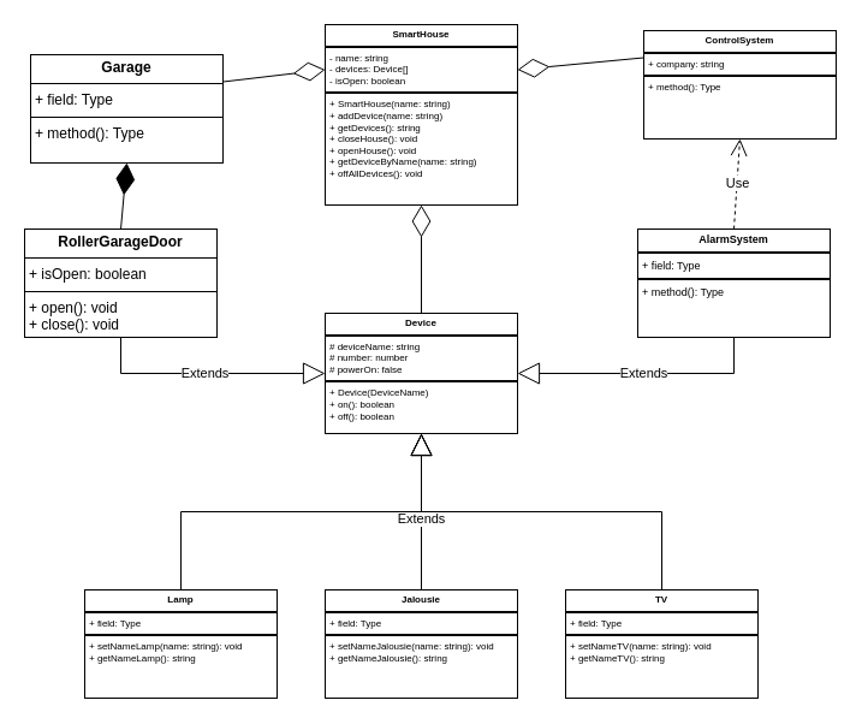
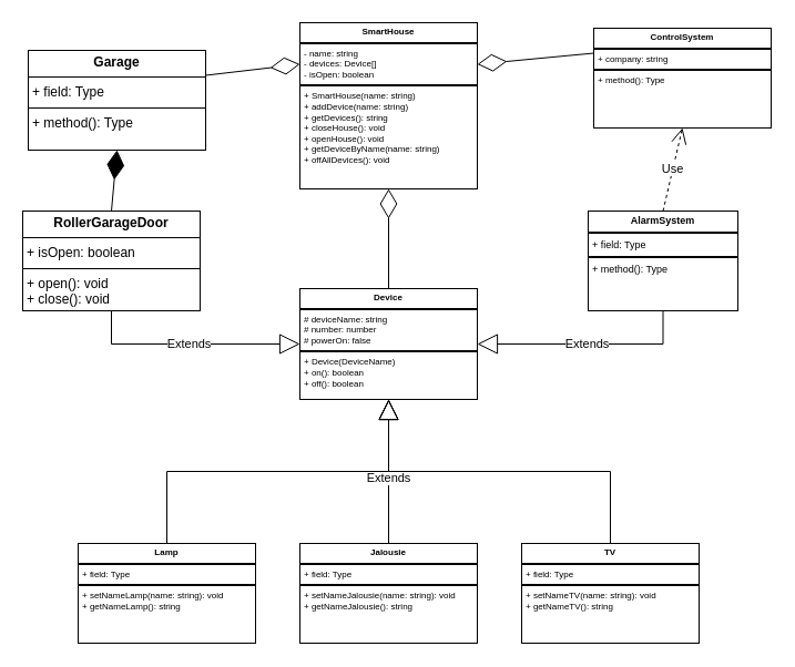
  <mxCell id="0" />
  <mxCell id="1" parent="0" />
  <mxCell id="2" value="&lt;p style=&quot;margin: 4px 0px 0px; text-align: center; font-size: 8px;&quot;&gt;&lt;b style=&quot;font-size: 8px;&quot;&gt;SmartHouse&lt;/b&gt;&lt;/p&gt;&lt;hr style=&quot;border-style: solid; font-size: 8px;&quot;&gt;&lt;p style=&quot;margin: 0px 0px 0px 4px; font-size: 8px;&quot;&gt;&lt;font style=&quot;font-size: 8px;&quot;&gt;- name: string&lt;/font&gt;&lt;/p&gt;&lt;p style=&quot;margin: 0px 0px 0px 4px; font-size: 8px;&quot;&gt;&lt;font style=&quot;font-size: 8px;&quot;&gt;- devices: Device[]&lt;/font&gt;&lt;/p&gt;&lt;p style=&quot;margin: 0px 0px 0px 4px; font-size: 8px;&quot;&gt;&lt;font style=&quot;font-size: 8px;&quot;&gt;- isOpen: boolean&lt;/font&gt;&lt;/p&gt;&lt;hr style=&quot;border-style: solid; font-size: 8px;&quot;&gt;&lt;p style=&quot;margin: 0px 0px 0px 4px; font-size: 8px;&quot;&gt;+ SmartHouse(name: string)&lt;/p&gt;&lt;p style=&quot;margin: 0px 0px 0px 4px; font-size: 8px;&quot;&gt;+ addDevice(name: string)&lt;/p&gt;&lt;p style=&quot;margin: 0px 0px 0px 4px; font-size: 8px;&quot;&gt;+ getDevices(): string&lt;/p&gt;&lt;p style=&quot;margin: 0px 0px 0px 4px; font-size: 8px;&quot;&gt;+ closeHouse(): void&lt;/p&gt;&lt;p style=&quot;margin: 0px 0px 0px 4px; font-size: 8px;&quot;&gt;+ openHouse(): void&lt;/p&gt;&lt;p style=&quot;margin: 0px 0px 0px 4px; font-size: 8px;&quot;&gt;+ getDeviceByName(name: string)&lt;/p&gt;&lt;p style=&quot;margin: 0px 0px 0px 4px; font-size: 8px;&quot;&gt;+ offAllDevices(): void&lt;/p&gt;&lt;p style=&quot;margin: 0px 0px 0px 4px; font-size: 8px;&quot;&gt;&lt;br&gt;&lt;/p&gt;" style="verticalAlign=top;align=left;overflow=fill;html=1;whiteSpace=wrap;fillColor=none;fontSize=8;" vertex="1" parent="1"><mxGeometry x="270" y="20" width="160" height="150" as="geometry" /></mxCell>
  <mxCell id="3" value="&lt;p style=&quot;margin: 4px 0px 0px; text-align: center; font-size: 8px;&quot;&gt;&lt;b&gt;Device&lt;/b&gt;&lt;/p&gt;&lt;hr style=&quot;border-style: solid; font-size: 8px;&quot;&gt;&lt;p style=&quot;margin: 0px 0px 0px 4px; font-size: 8px;&quot;&gt;&lt;font style=&quot;font-size: 8px;&quot;&gt;# deviceName: string&lt;/font&gt;&lt;/p&gt;&lt;p style=&quot;margin: 0px 0px 0px 4px; font-size: 8px;&quot;&gt;&lt;font style=&quot;font-size: 8px;&quot;&gt;# number: number&lt;/font&gt;&lt;/p&gt;&lt;p style=&quot;margin: 0px 0px 0px 4px; font-size: 8px;&quot;&gt;&lt;font style=&quot;font-size: 8px;&quot;&gt;# powerOn: false&lt;/font&gt;&lt;span style=&quot;background-color: initial;&quot;&gt;&amp;nbsp;&lt;/span&gt;&lt;/p&gt;&lt;hr style=&quot;border-style: solid; font-size: 8px;&quot;&gt;&lt;p style=&quot;margin: 0px 0px 0px 4px; font-size: 8px;&quot;&gt;&lt;font style=&quot;font-size: 8px;&quot;&gt;+ Device(DeviceName)&lt;br&gt;+ on(): boolean&lt;/font&gt;&lt;/p&gt;&lt;p style=&quot;margin: 0px 0px 0px 4px; font-size: 8px;&quot;&gt;&lt;font style=&quot;font-size: 8px;&quot;&gt;+ off(): boolean&lt;/font&gt;&lt;/p&gt;&lt;p style=&quot;margin: 0px 0px 0px 4px; font-size: 8px;&quot;&gt;&lt;font style=&quot;font-size: 8px;&quot;&gt;&lt;br&gt;&lt;/font&gt;&lt;/p&gt;" style="verticalAlign=top;align=left;overflow=fill;html=1;whiteSpace=wrap;fillColor=none;fontSize=8;" vertex="1" parent="1"><mxGeometry x="270" y="260" width="160" height="100" as="geometry" /></mxCell>
  <mxCell id="4" value="&lt;p style=&quot;margin: 4px 0px 0px; text-align: center; font-size: 8px;&quot;&gt;&lt;b style=&quot;font-size: 8px;&quot;&gt;Jalousie&lt;/b&gt;&lt;/p&gt;&lt;hr style=&quot;border-style: solid; font-size: 8px;&quot;&gt;&lt;p style=&quot;margin: 0px 0px 0px 4px; font-size: 8px;&quot;&gt;+ field: Type&lt;/p&gt;&lt;hr style=&quot;border-style: solid; font-size: 8px;&quot;&gt;&lt;p style=&quot;margin: 0px 0px 0px 4px; font-size: 8px;&quot;&gt;+ setNameJalousie(name: string): void&lt;/p&gt;&lt;p style=&quot;margin: 0px 0px 0px 4px; font-size: 8px;&quot;&gt;+ getNameJalousie(): string&lt;br&gt;&lt;/p&gt;" style="verticalAlign=top;align=left;overflow=fill;html=1;whiteSpace=wrap;fillColor=none;fontSize=8;" vertex="1" parent="1"><mxGeometry x="270" y="490" width="160" height="90" as="geometry" /></mxCell>
  <mxCell id="5" value="&lt;p style=&quot;margin: 4px 0px 0px; text-align: center; font-size: 8px;&quot;&gt;&lt;b&gt;TV&lt;/b&gt;&lt;/p&gt;&lt;hr style=&quot;border-style: solid; font-size: 8px;&quot;&gt;&lt;p style=&quot;margin: 0px 0px 0px 4px; font-size: 8px;&quot;&gt;+ field: Type&lt;/p&gt;&lt;hr style=&quot;border-style: solid; font-size: 8px;&quot;&gt;&lt;p style=&quot;margin: 0px 0px 0px 4px; font-size: 8px;&quot;&gt;+ setNameTV(name: string): void&lt;/p&gt;&lt;p style=&quot;margin: 0px 0px 0px 4px; font-size: 8px;&quot;&gt;+ getNameTV(): string&lt;br&gt;&lt;/p&gt;" style="verticalAlign=top;align=left;overflow=fill;html=1;whiteSpace=wrap;fillColor=none;fontSize=8;" vertex="1" parent="1"><mxGeometry x="470" y="490" width="160" height="90" as="geometry" /></mxCell>
  <mxCell id="6" value="&lt;p style=&quot;margin: 4px 0px 0px; text-align: center; font-size: 8px;&quot;&gt;&lt;b style=&quot;font-size: 8px;&quot;&gt;Lamp&lt;/b&gt;&lt;/p&gt;&lt;hr style=&quot;border-style: solid; font-size: 8px;&quot;&gt;&lt;p style=&quot;margin: 0px 0px 0px 4px; font-size: 8px;&quot;&gt;+ field: Type&lt;/p&gt;&lt;hr style=&quot;border-style: solid; font-size: 8px;&quot;&gt;&lt;p style=&quot;margin: 0px 0px 0px 4px; font-size: 8px;&quot;&gt;+ setNameLamp(name: string): void&lt;/p&gt;&lt;p style=&quot;margin: 0px 0px 0px 4px; font-size: 8px;&quot;&gt;+ getNameLamp(): string&lt;br&gt;&lt;/p&gt;" style="verticalAlign=top;align=left;overflow=fill;html=1;whiteSpace=wrap;fillColor=none;fontSize=8;" vertex="1" parent="1"><mxGeometry x="70" y="490" width="160" height="90" as="geometry" /></mxCell>
  <mxCell id="7" value="Extends" style="endArrow=block;endSize=16;endFill=0;html=1;rounded=0;entryX=0.5;entryY=1;entryDx=0;entryDy=0;exitX=0.5;exitY=0;exitDx=0;exitDy=0;" edge="1" parent="1" source="4" target="3"><mxGeometry x="-0.091" width="160" relative="1" as="geometry"><mxPoint x="350" y="470" as="sourcePoint" /><mxPoint x="340" y="530" as="targetPoint" /><mxPoint as="offset" /></mxGeometry></mxCell>
  <mxCell id="8" value="" style="endArrow=diamondThin;endFill=0;endSize=24;html=1;rounded=0;entryX=0.5;entryY=1;entryDx=0;entryDy=0;exitX=0.5;exitY=0;exitDx=0;exitDy=0;" edge="1" parent="1" source="3" target="2"><mxGeometry width="160" relative="1" as="geometry"><mxPoint x="200" y="240" as="sourcePoint" /><mxPoint x="360" y="240" as="targetPoint" /></mxGeometry></mxCell>
  <mxCell id="9" value="&lt;p style=&quot;margin: 4px 0px 0px; text-align: center; font-size: 8px;&quot;&gt;&lt;b&gt;ControlSystem&lt;/b&gt;&lt;/p&gt;&lt;hr style=&quot;border-style: solid; font-size: 8px;&quot;&gt;&lt;p style=&quot;margin: 0px 0px 0px 4px; font-size: 8px;&quot;&gt;+ company: string&lt;/p&gt;&lt;hr style=&quot;border-style: solid; font-size: 8px;&quot;&gt;&lt;p style=&quot;margin: 0px 0px 0px 4px; font-size: 8px;&quot;&gt;+ method(): Type&lt;/p&gt;" style="verticalAlign=top;align=left;overflow=fill;html=1;whiteSpace=wrap;fillColor=none;fontSize=8;" vertex="1" parent="1"><mxGeometry x="535" y="25" width="160" height="90" as="geometry" /></mxCell>
- <mxCell id="10" value="&lt;p style=&quot;margin: 4px 0px 0px; text-align: center; font-size: 9px;&quot;&gt;&lt;b style=&quot;font-size: 9px;&quot;&gt;AlarmSystem&lt;/b&gt;&lt;/p&gt;&lt;hr style=&quot;border-style: solid; font-size: 9px;&quot;&gt;&lt;p style=&quot;margin: 0px 0px 0px 4px; font-size: 9px;&quot;&gt;+ field: Type&lt;/p&gt;&lt;hr style=&quot;border-style: solid; font-size: 9px;&quot;&gt;&lt;p style=&quot;margin: 0px 0px 0px 4px; font-size: 9px;&quot;&gt;+ method(): Type&lt;/p&gt;" style="verticalAlign=top;align=left;overflow=fill;html=1;whiteSpace=wrap;fillColor=none;fontSize=9;" vertex="1" parent="1"><mxGeometry x="530" y="190" width="160" height="90" as="geometry" /></mxCell>
+ <mxCell id="10" value="&lt;p style=&quot;margin: 4px 0px 0px; text-align: center; font-size: 9px;&quot;&gt;&lt;b style=&quot;font-size: 9px;&quot;&gt;AlarmSystem&lt;/b&gt;&lt;/p&gt;&lt;hr style=&quot;border-style: solid; font-size: 9px;&quot;&gt;&lt;p style=&quot;margin: 0px 0px 0px 4px; font-size: 9px;&quot;&gt;+ field: Type&lt;/p&gt;&lt;hr style=&quot;border-style: solid; font-size: 9px;&quot;&gt;&lt;p style=&quot;margin: 0px 0px 0px 4px; font-size: 9px;&quot;&gt;+ method(): Type&lt;/p&gt;" style="verticalAlign=top;align=left;overflow=fill;html=1;whiteSpace=wrap;fillColor=none;fontSize=9;" vertex="1" parent="1"><mxGeometry x="530" y="190" width="135" height="90" as="geometry" /></mxCell>
  <mxCell id="11" value="Extends" style="endArrow=block;endSize=16;endFill=0;html=1;rounded=0;exitX=0.5;exitY=1;exitDx=0;exitDy=0;entryX=1;entryY=0.5;entryDx=0;entryDy=0;edgeStyle=orthogonalEdgeStyle;" edge="1" parent="1" source="10" target="3"><mxGeometry width="160" relative="1" as="geometry"><mxPoint x="510" y="360" as="sourcePoint" /><mxPoint x="670" y="360" as="targetPoint" /></mxGeometry></mxCell>
  <mxCell id="12" value="" style="endArrow=diamondThin;endFill=0;endSize=24;html=1;rounded=0;exitX=0;exitY=0.25;exitDx=0;exitDy=0;entryX=1;entryY=0.25;entryDx=0;entryDy=0;" edge="1" parent="1" source="9" target="2"><mxGeometry width="160" relative="1" as="geometry"><mxPoint x="560" y="130" as="sourcePoint" /><mxPoint x="720" y="130" as="targetPoint" /></mxGeometry></mxCell>
  <mxCell id="13" value="&lt;p style=&quot;margin:0px;margin-top:4px;text-align:center;&quot;&gt;&lt;b&gt;Garage&lt;/b&gt;&lt;/p&gt;&lt;hr size=&quot;1&quot; style=&quot;border-style:solid;&quot;&gt;&lt;p style=&quot;margin:0px;margin-left:4px;&quot;&gt;+ field: Type&lt;/p&gt;&lt;hr size=&quot;1&quot; style=&quot;border-style:solid;&quot;&gt;&lt;p style=&quot;margin:0px;margin-left:4px;&quot;&gt;+ method(): Type&lt;/p&gt;" style="verticalAlign=top;align=left;overflow=fill;html=1;whiteSpace=wrap;fillColor=none;" vertex="1" parent="1"><mxGeometry x="25" y="45" width="160" height="90" as="geometry" /></mxCell>
  <mxCell id="14" value="" style="endArrow=diamondThin;endFill=0;endSize=24;html=1;rounded=0;exitX=1;exitY=0.25;exitDx=0;exitDy=0;entryX=0;entryY=0.25;entryDx=0;entryDy=0;" edge="1" parent="1" source="13" target="2"><mxGeometry width="160" relative="1" as="geometry"><mxPoint x="140" y="100" as="sourcePoint" /><mxPoint x="300" y="100" as="targetPoint" /></mxGeometry></mxCell>
  <mxCell id="15" value="&lt;p style=&quot;margin:0px;margin-top:4px;text-align:center;&quot;&gt;&lt;b&gt;RollerGarageDoor&lt;/b&gt;&lt;br&gt;&lt;/p&gt;&lt;hr size=&quot;1&quot; style=&quot;border-style:solid;&quot;&gt;&lt;p style=&quot;margin:0px;margin-left:4px;&quot;&gt;+ isOpen: boolean&lt;/p&gt;&lt;hr size=&quot;1&quot; style=&quot;border-style:solid;&quot;&gt;&lt;p style=&quot;margin:0px;margin-left:4px;&quot;&gt;+ open(): void&lt;/p&gt;&lt;p style=&quot;margin:0px;margin-left:4px;&quot;&gt;+ close(): void&lt;/p&gt;" style="verticalAlign=top;align=left;overflow=fill;html=1;whiteSpace=wrap;fillColor=none;" vertex="1" parent="1"><mxGeometry x="20" y="190" width="160" height="90" as="geometry" /></mxCell>
  <mxCell id="16" value="" style="endArrow=diamondThin;endFill=1;endSize=24;html=1;rounded=0;exitX=0.5;exitY=0;exitDx=0;exitDy=0;entryX=0.5;entryY=1;entryDx=0;entryDy=0;" edge="1" parent="1" source="15" target="13"><mxGeometry width="160" relative="1" as="geometry"><mxPoint x="140" y="140" as="sourcePoint" /><mxPoint x="300" y="140" as="targetPoint" /></mxGeometry></mxCell>
  <mxCell id="17" value="Extends" style="endArrow=block;endSize=16;endFill=0;html=1;rounded=0;exitX=0.5;exitY=1;exitDx=0;exitDy=0;entryX=0;entryY=0.5;entryDx=0;entryDy=0;edgeStyle=orthogonalEdgeStyle;" edge="1" parent="1" source="15" target="3"><mxGeometry width="160" relative="1" as="geometry"><mxPoint x="100" y="330" as="sourcePoint" /><mxPoint x="260" y="330" as="targetPoint" /></mxGeometry></mxCell>
  <mxCell id="18" value="Extends" style="endArrow=block;endSize=16;endFill=0;html=1;rounded=0;exitX=0.5;exitY=0;exitDx=0;exitDy=0;entryX=0.5;entryY=1;entryDx=0;entryDy=0;edgeStyle=orthogonalEdgeStyle;fontColor=none;noLabel=1;" edge="1" parent="1" source="5" target="3"><mxGeometry width="160" relative="1" as="geometry"><mxPoint x="310" y="470" as="sourcePoint" /><mxPoint x="470" y="470" as="targetPoint" /></mxGeometry></mxCell>
  <mxCell id="19" value="Extends" style="endArrow=block;endSize=16;endFill=0;html=1;rounded=0;exitX=0.5;exitY=0;exitDx=0;exitDy=0;entryX=0.5;entryY=1;entryDx=0;entryDy=0;edgeStyle=orthogonalEdgeStyle;fontColor=none;noLabel=1;" edge="1" parent="1" source="6" target="3"><mxGeometry width="160" relative="1" as="geometry"><mxPoint x="320" y="480" as="sourcePoint" /><mxPoint x="480" y="480" as="targetPoint" /></mxGeometry></mxCell>
  <mxCell id="20" value="Use" style="endArrow=open;endSize=12;dashed=1;html=1;rounded=0;exitX=0.5;exitY=0;exitDx=0;exitDy=0;entryX=0.5;entryY=1;entryDx=0;entryDy=0;" edge="1" parent="1" source="10" target="9"><mxGeometry width="160" relative="1" as="geometry"><mxPoint x="340" y="180" as="sourcePoint" /><mxPoint x="500" y="180" as="targetPoint" /></mxGeometry></mxCell>
